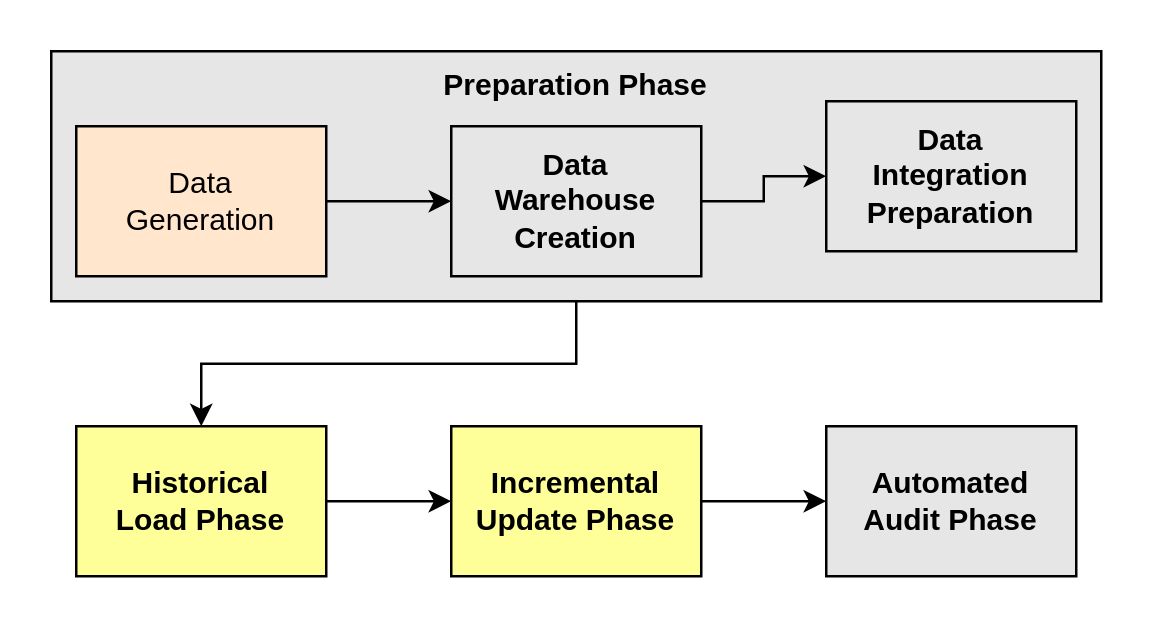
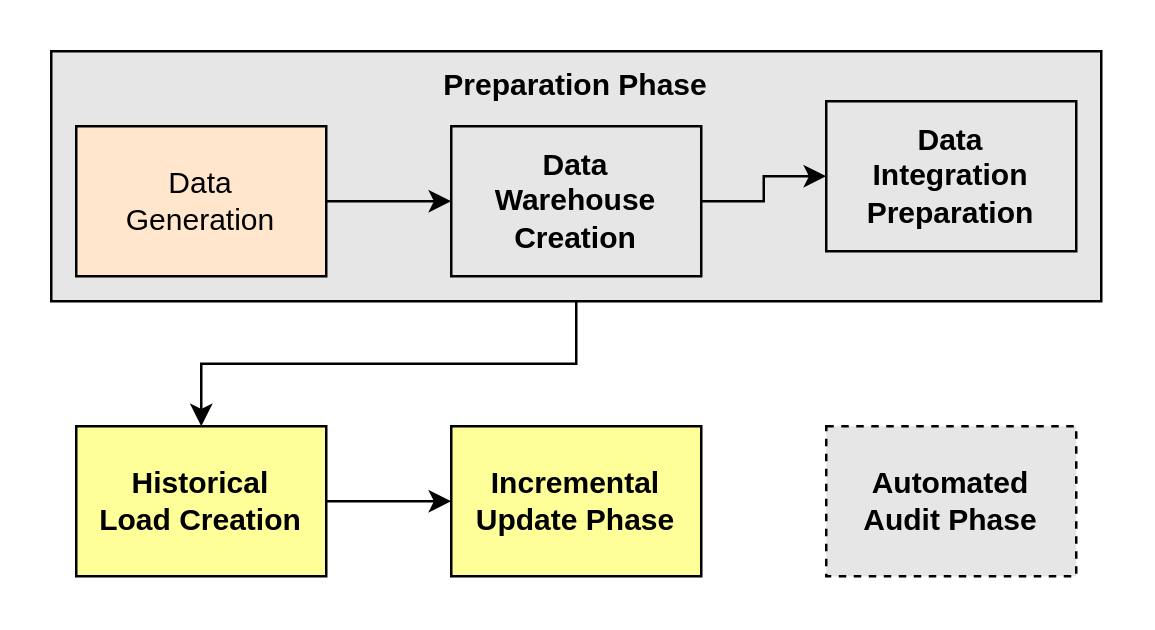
  <mxCell id="0" />
  <mxCell id="1" parent="0" />
  <mxCell id="2" style="edgeStyle=orthogonalEdgeStyle;rounded=0;orthogonalLoop=1;jettySize=auto;html=1;exitX=0.5;exitY=1;exitDx=0;exitDy=0;entryX=0.5;entryY=0;entryDx=0;entryDy=0;" edge="1" parent="1" source="3" target="10"><mxGeometry relative="1" as="geometry" /></mxCell>
  <mxCell id="3" value="&lt;b&gt;Preparation Phase&lt;/b&gt;&lt;br&gt;&lt;br&gt;&lt;br&gt;&lt;br&gt;&lt;br&gt;&lt;br&gt;" style="rounded=0;whiteSpace=wrap;html=1;fillColor=#E6E6E6;" vertex="1" parent="1"><mxGeometry x="20" y="20" width="420" height="100" as="geometry" /></mxCell>
  <mxCell id="4" style="edgeStyle=orthogonalEdgeStyle;rounded=0;orthogonalLoop=1;jettySize=auto;html=1;exitX=1;exitY=0.5;exitDx=0;exitDy=0;entryX=0;entryY=0.5;entryDx=0;entryDy=0;" edge="1" parent="1" source="5" target="7"><mxGeometry relative="1" as="geometry" /></mxCell>
  <mxCell id="5" value="&lt;span&gt;Data&lt;br&gt;Generation&lt;br&gt;&lt;/span&gt;" style="rounded=0;whiteSpace=wrap;html=1;fillColor=#ffe6cc;fontStyle=0;" vertex="1" parent="1"><mxGeometry x="30" y="50" width="100" height="60" as="geometry" /></mxCell>
  <mxCell id="6" style="edgeStyle=orthogonalEdgeStyle;rounded=0;orthogonalLoop=1;jettySize=auto;html=1;exitX=1;exitY=0.5;exitDx=0;exitDy=0;entryX=0;entryY=0.5;entryDx=0;entryDy=0;" edge="1" parent="1" source="7" target="8"><mxGeometry relative="1" as="geometry" /></mxCell>
  <mxCell id="7" value="&lt;span&gt;Data&lt;br&gt;Warehouse Creation&lt;br&gt;&lt;/span&gt;" style="rounded=0;whiteSpace=wrap;html=1;fillColor=#E6E6E6;fontStyle=1" vertex="1" parent="1"><mxGeometry x="180" y="50" width="100" height="60" as="geometry" /></mxCell>
  <mxCell id="8" value="&lt;span&gt;Data&lt;br&gt;Integration&lt;br&gt;Preparation&lt;br&gt;&lt;/span&gt;" style="rounded=0;whiteSpace=wrap;html=1;fillColor=#E6E6E6;fontStyle=1" vertex="1" parent="1"><mxGeometry x="330" y="40" width="100" height="60" as="geometry" /></mxCell>
  <mxCell id="9" style="edgeStyle=orthogonalEdgeStyle;rounded=0;orthogonalLoop=1;jettySize=auto;html=1;exitX=1;exitY=0.5;exitDx=0;exitDy=0;entryX=0;entryY=0.5;entryDx=0;entryDy=0;" edge="1" parent="1" source="10" target="12"><mxGeometry relative="1" as="geometry" /></mxCell>
- <mxCell id="10" value="&lt;b&gt;Historical&lt;br&gt;Load Phase&lt;br&gt;&lt;/b&gt;" style="rounded=0;whiteSpace=wrap;html=1;fillColor=#FFFF99;" vertex="1" parent="1"><mxGeometry x="30" y="170" width="100" height="60" as="geometry" /></mxCell>
- <mxCell id="11" style="edgeStyle=orthogonalEdgeStyle;rounded=0;orthogonalLoop=1;jettySize=auto;html=1;exitX=1;exitY=0.5;exitDx=0;exitDy=0;entryX=0;entryY=0.5;entryDx=0;entryDy=0;" edge="1" parent="1" source="12" target="13"><mxGeometry relative="1" as="geometry" /></mxCell>
+ <mxCell id="10" value="&lt;b&gt;Historical&lt;br&gt;Load Creation&lt;br&gt;&lt;/b&gt;" style="rounded=0;whiteSpace=wrap;html=1;fillColor=#FFFF99;" vertex="1" parent="1"><mxGeometry x="30" y="170" width="100" height="60" as="geometry" /></mxCell>
  <mxCell id="12" value="&lt;b&gt;Incremental Update Phase&lt;br&gt;&lt;/b&gt;" style="rounded=0;whiteSpace=wrap;html=1;fillColor=#FFFF99;" vertex="1" parent="1"><mxGeometry x="180" y="170" width="100" height="60" as="geometry" /></mxCell>
- <mxCell id="13" value="&lt;b&gt;Automated&lt;br&gt;Audit Phase&lt;br&gt;&lt;/b&gt;" style="rounded=0;whiteSpace=wrap;html=1;fillColor=#E6E6E6;" vertex="1" parent="1"><mxGeometry x="330" y="170" width="100" height="60" as="geometry" /></mxCell>
+ <mxCell id="13" value="&lt;b&gt;Automated&lt;br&gt;Audit Phase&lt;br&gt;&lt;/b&gt;" style="rounded=0;whiteSpace=wrap;html=1;fillColor=#E6E6E6;dashed=1;" vertex="1" parent="1"><mxGeometry x="330" y="170" width="100" height="60" as="geometry" /></mxCell>
